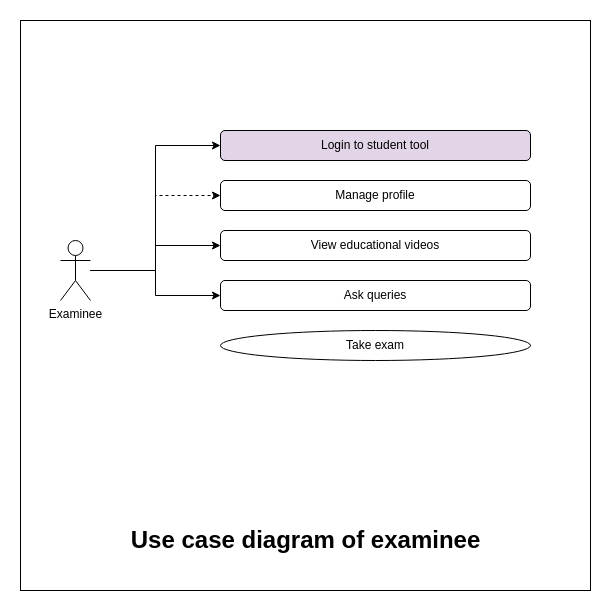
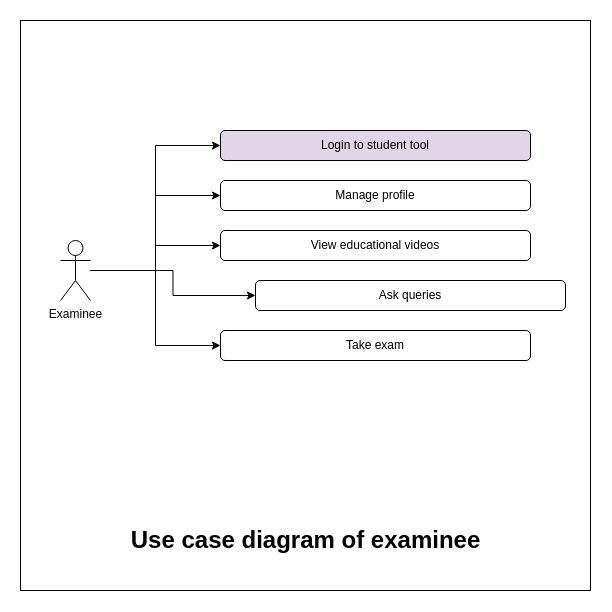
  <mxCell id="0" />
  <mxCell id="1" parent="0" />
  <mxCell id="2" value="" style="whiteSpace=wrap;html=1;aspect=fixed;" vertex="1" parent="1"><mxGeometry x="20" y="20" width="570" height="570" as="geometry" /></mxCell>
  <mxCell id="3" style="edgeStyle=orthogonalEdgeStyle;rounded=0;orthogonalLoop=1;jettySize=auto;html=1;entryX=0;entryY=0.5;entryDx=0;entryDy=0;" edge="1" parent="1" source="8" target="9"><mxGeometry relative="1" as="geometry" /></mxCell>
  <mxCell id="4" style="edgeStyle=orthogonalEdgeStyle;rounded=0;orthogonalLoop=1;jettySize=auto;html=1;entryX=0;entryY=0.5;entryDx=0;entryDy=0;" edge="1" parent="1" source="8" target="11"><mxGeometry relative="1" as="geometry" /></mxCell>
  <mxCell id="5" style="edgeStyle=orthogonalEdgeStyle;rounded=0;orthogonalLoop=1;jettySize=auto;html=1;entryX=0;entryY=0.5;entryDx=0;entryDy=0;" edge="1" parent="1" source="8" target="12"><mxGeometry relative="1" as="geometry" /></mxCell>
- <mxCell id="7" style="edgeStyle=orthogonalEdgeStyle;rounded=0;orthogonalLoop=1;jettySize=auto;html=1;entryX=0;entryY=0.5;entryDx=0;entryDy=0;dashed=1;" edge="1" parent="1" source="8" target="10"><mxGeometry relative="1" as="geometry" /></mxCell>
+ <mxCell id="6" style="edgeStyle=orthogonalEdgeStyle;rounded=0;orthogonalLoop=1;jettySize=auto;html=1;entryX=0;entryY=0.5;entryDx=0;entryDy=0;" edge="1" parent="1" source="8" target="13"><mxGeometry relative="1" as="geometry" /></mxCell>
+ <mxCell id="7" style="edgeStyle=orthogonalEdgeStyle;rounded=0;orthogonalLoop=1;jettySize=auto;html=1;entryX=0;entryY=0.5;entryDx=0;entryDy=0;" edge="1" parent="1" source="8" target="10"><mxGeometry relative="1" as="geometry" /></mxCell>
  <mxCell id="8" value="Examinee" style="shape=umlActor;verticalLabelPosition=bottom;verticalAlign=top;html=1;outlineConnect=0;" vertex="1" parent="1"><mxGeometry x="60" y="240" width="30" height="60" as="geometry" /></mxCell>
  <mxCell id="9" value="Login to student tool" style="rounded=1;whiteSpace=wrap;html=1;fillColor=#e1d5e7;" vertex="1" parent="1"><mxGeometry x="220" y="130" width="310" height="30" as="geometry" /></mxCell>
  <mxCell id="10" value="Manage profile" style="rounded=1;whiteSpace=wrap;html=1;" vertex="1" parent="1"><mxGeometry x="220" y="180" width="310" height="30" as="geometry" /></mxCell>
  <mxCell id="11" value="View educational videos" style="rounded=1;whiteSpace=wrap;html=1;" vertex="1" parent="1"><mxGeometry x="220" y="230" width="310" height="30" as="geometry" /></mxCell>
- <mxCell id="12" value="Ask queries" style="rounded=1;whiteSpace=wrap;html=1;" vertex="1" parent="1"><mxGeometry x="220" y="280" width="310" height="30" as="geometry" /></mxCell>
- <mxCell id="13" value="Take exam" style="ellipse;whiteSpace=wrap;html=1;" vertex="1" parent="1"><mxGeometry x="220" y="330" width="310" height="30" as="geometry" /></mxCell>
+ <mxCell id="12" value="Ask queries" style="rounded=1;whiteSpace=wrap;html=1;" vertex="1" parent="1"><mxGeometry x="255" y="280" width="310" height="30" as="geometry" /></mxCell>
+ <mxCell id="13" value="Take exam" style="rounded=1;whiteSpace=wrap;html=1;" vertex="1" parent="1"><mxGeometry x="220" y="330" width="310" height="30" as="geometry" /></mxCell>
  <mxCell id="14" value="Use case diagram of examinee" style="text;strokeColor=none;fillColor=none;html=1;fontSize=24;fontStyle=1;verticalAlign=middle;align=center;" vertex="1" parent="1"><mxGeometry x="255" y="520" width="100" height="40" as="geometry" /></mxCell>
